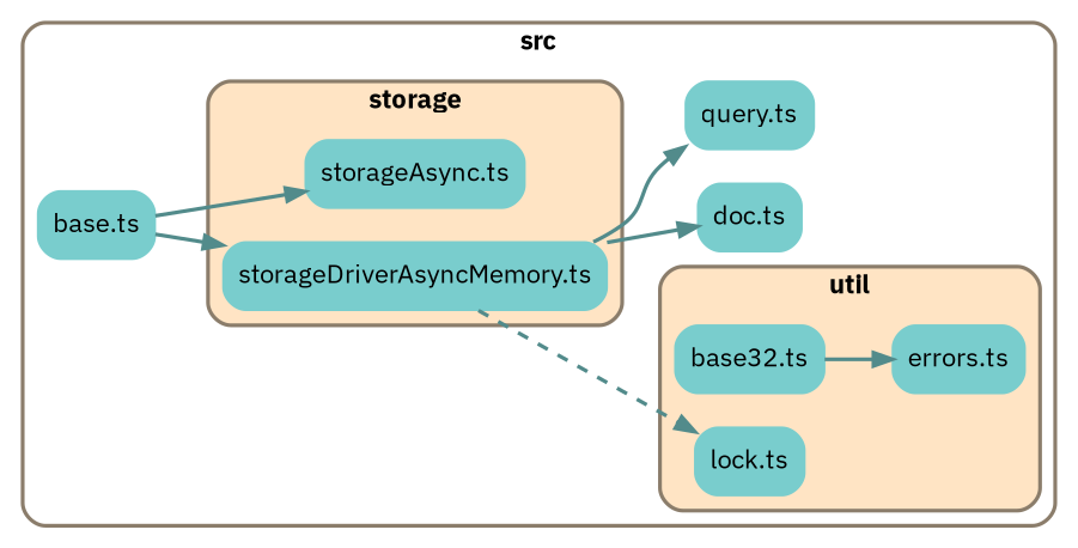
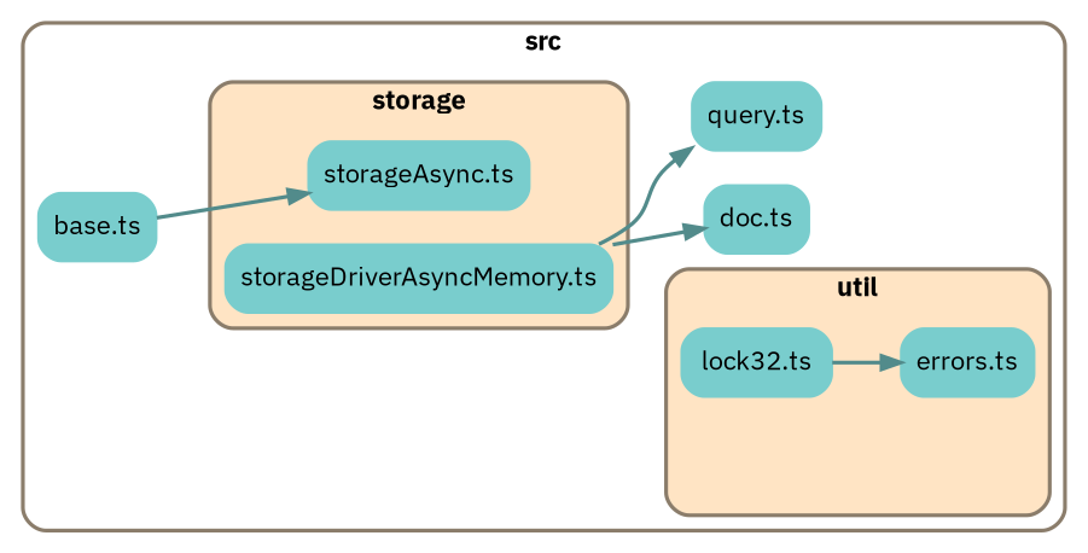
  digraph {
    compound=true
    fontname="IBM Plex Sans"
    rankdir=LR
    splines=true
    node [color=darkslategray3 fontname="IBM Plex Sans" shape=rectangle style="rounded,filled"]
    edge [color=darkslategray4 fontname="IBM Plex Sans" penwidth=2 style=bold]
    n1 [label="storageAsync.ts"]
    n2 [label="storageDriverAsyncMemory.ts"]
-   n3 [label="base32.ts"]
+   n3 [label="lock32.ts"]
    n4 [label="errors.ts"]
-   n5 [label="lock.ts"]
    n6 [label="doc.ts"]
    n7 [label="base.ts"]
    n8 [label="query.ts"]
    subgraph cluster_1 {
      color=bisque4
      label=<<b>src</b>>
      penwidth=2
      style=rounded
      n6
      n7
      n8
      subgraph cluster_2 {
        color=bisque4
        fillcolor=bisque
        label=<<b>storage</b>>
        penwidth=2
        style="rounded,filled"
        n1
        n2
      }
      subgraph cluster_3 {
        color=bisque4
        fillcolor=bisque
        label=<<b>util</b>>
        penwidth=2
        style="rounded,filled"
        n3
        n4
-       n5
      }
    }
-   n2 -> n5 [style=dashed]
    n2 -> n6
    n2 -> n8
    n3 -> n4
    n7 -> n1
-   n7 -> n2
  }
